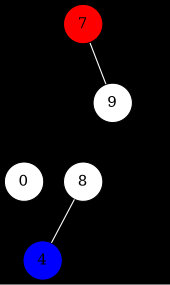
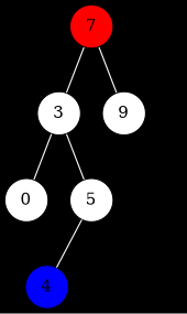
  graph {
    bgcolor=black
    node [fillcolor=white shape=circle style=filled]
    edge [color=white]
    7 [fillcolor=red]
+   3
    9
    n4 [label=0]
-   5 [label=8]
+   5
    4 [fillcolor=blue]
    NULL [style=invis fillcolor="" shape=""]
+   7 -- 3
    7 -- 9
+   3 -- n4
+   3 -- 5
    5 -- 4
    5 -- NULL [style=invis color=""]
  }
